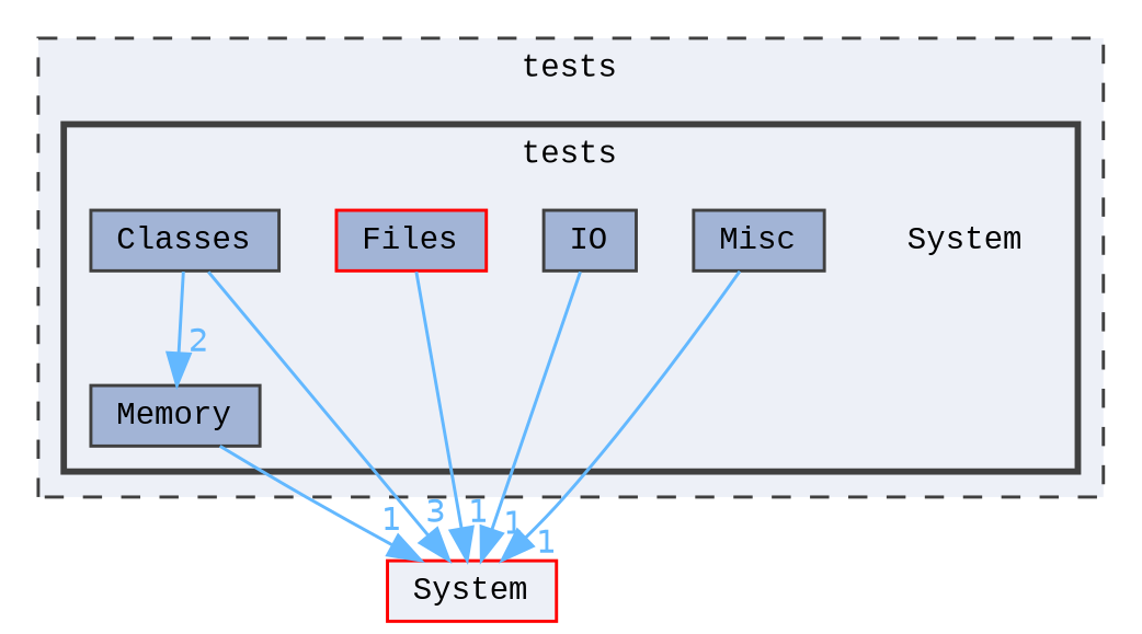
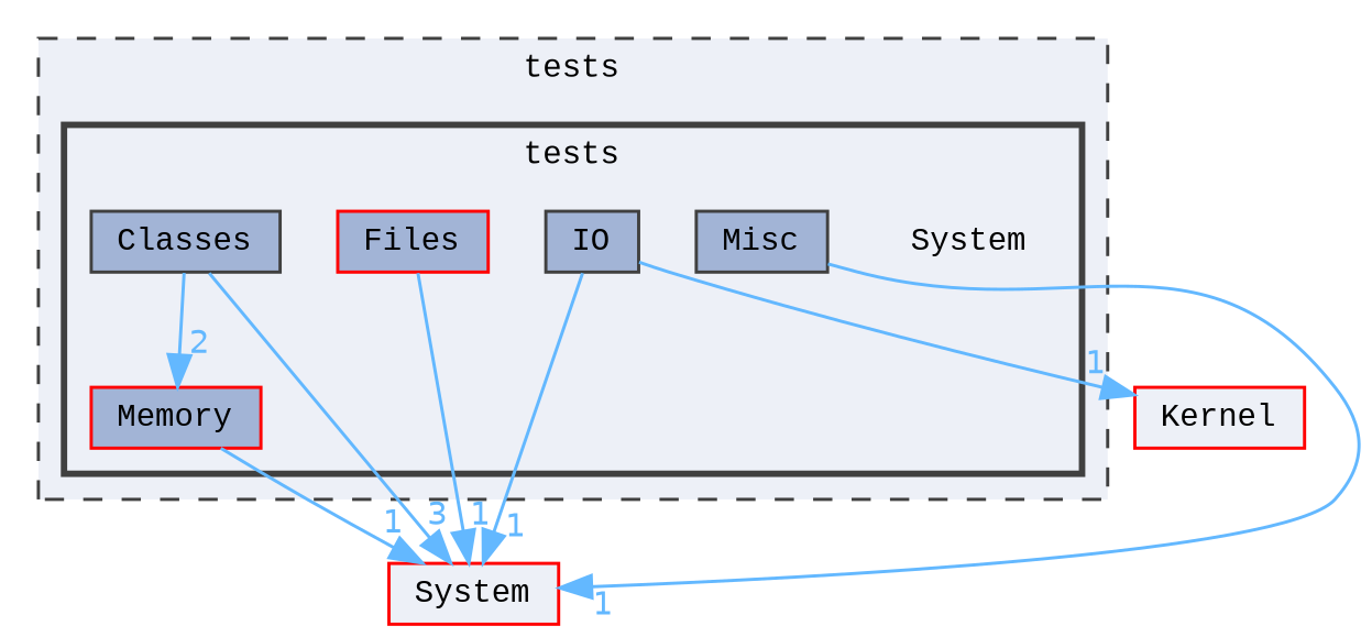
  digraph {
    compound=true
    fontname="Liberation Mono"
    node [fontname="Liberation Mono" fontsize=10 shape=box color=grey25 fillcolor="#a2b4d6" style=filled]
    edge [color=steelblue1 fontcolor=steelblue1 fontname="Liberation Mono" fontsize=10 headlabel=1 labeldistance=1.5 labelfontname=Helvetica labelfontsize=10]
    n1 [height=0.2 label=System shape=plaintext width=0.4 color="" fillcolor="" style=""]
    n2 [height=0.2 label=Classes width=0.4]
    n3 [color=red height=0.2 label=Files width=0.4]
    n4 [height=0.2 label=IO width=0.4]
-   n5 [height=0.2 label=Memory width=0.4]
+   n5 [color=red height=0.2 label=Memory width=0.4]
    n6 [height=0.2 label=Misc width=0.4]
    n7 [color=red fillcolor="#edf0f7" height=0.2 label=System width=0.4]
+   n8 [color=red fillcolor="#edf0f7" height=0.2 label=Kernel width=0.4]
    subgraph cluster_1 {
      bgcolor="#edf0f7"
      fontsize=10
      label=tests
      pencolor=grey25
      style="filled,dashed"
      subgraph cluster_2 {
        bgcolor="#edf0f7"
        fontsize=10
        label=tests
        pencolor=grey25
        style="filled,bold"
        n1
        n2
        n3
        n4
        n5
        n6
      }
    }
    n2 -> n5 [headlabel=2]
    n2 -> n7 [headlabel=3]
    n3 -> n7
    n4 -> n7
+   n4 -> n8
    n5 -> n7
    n6 -> n7
  }
